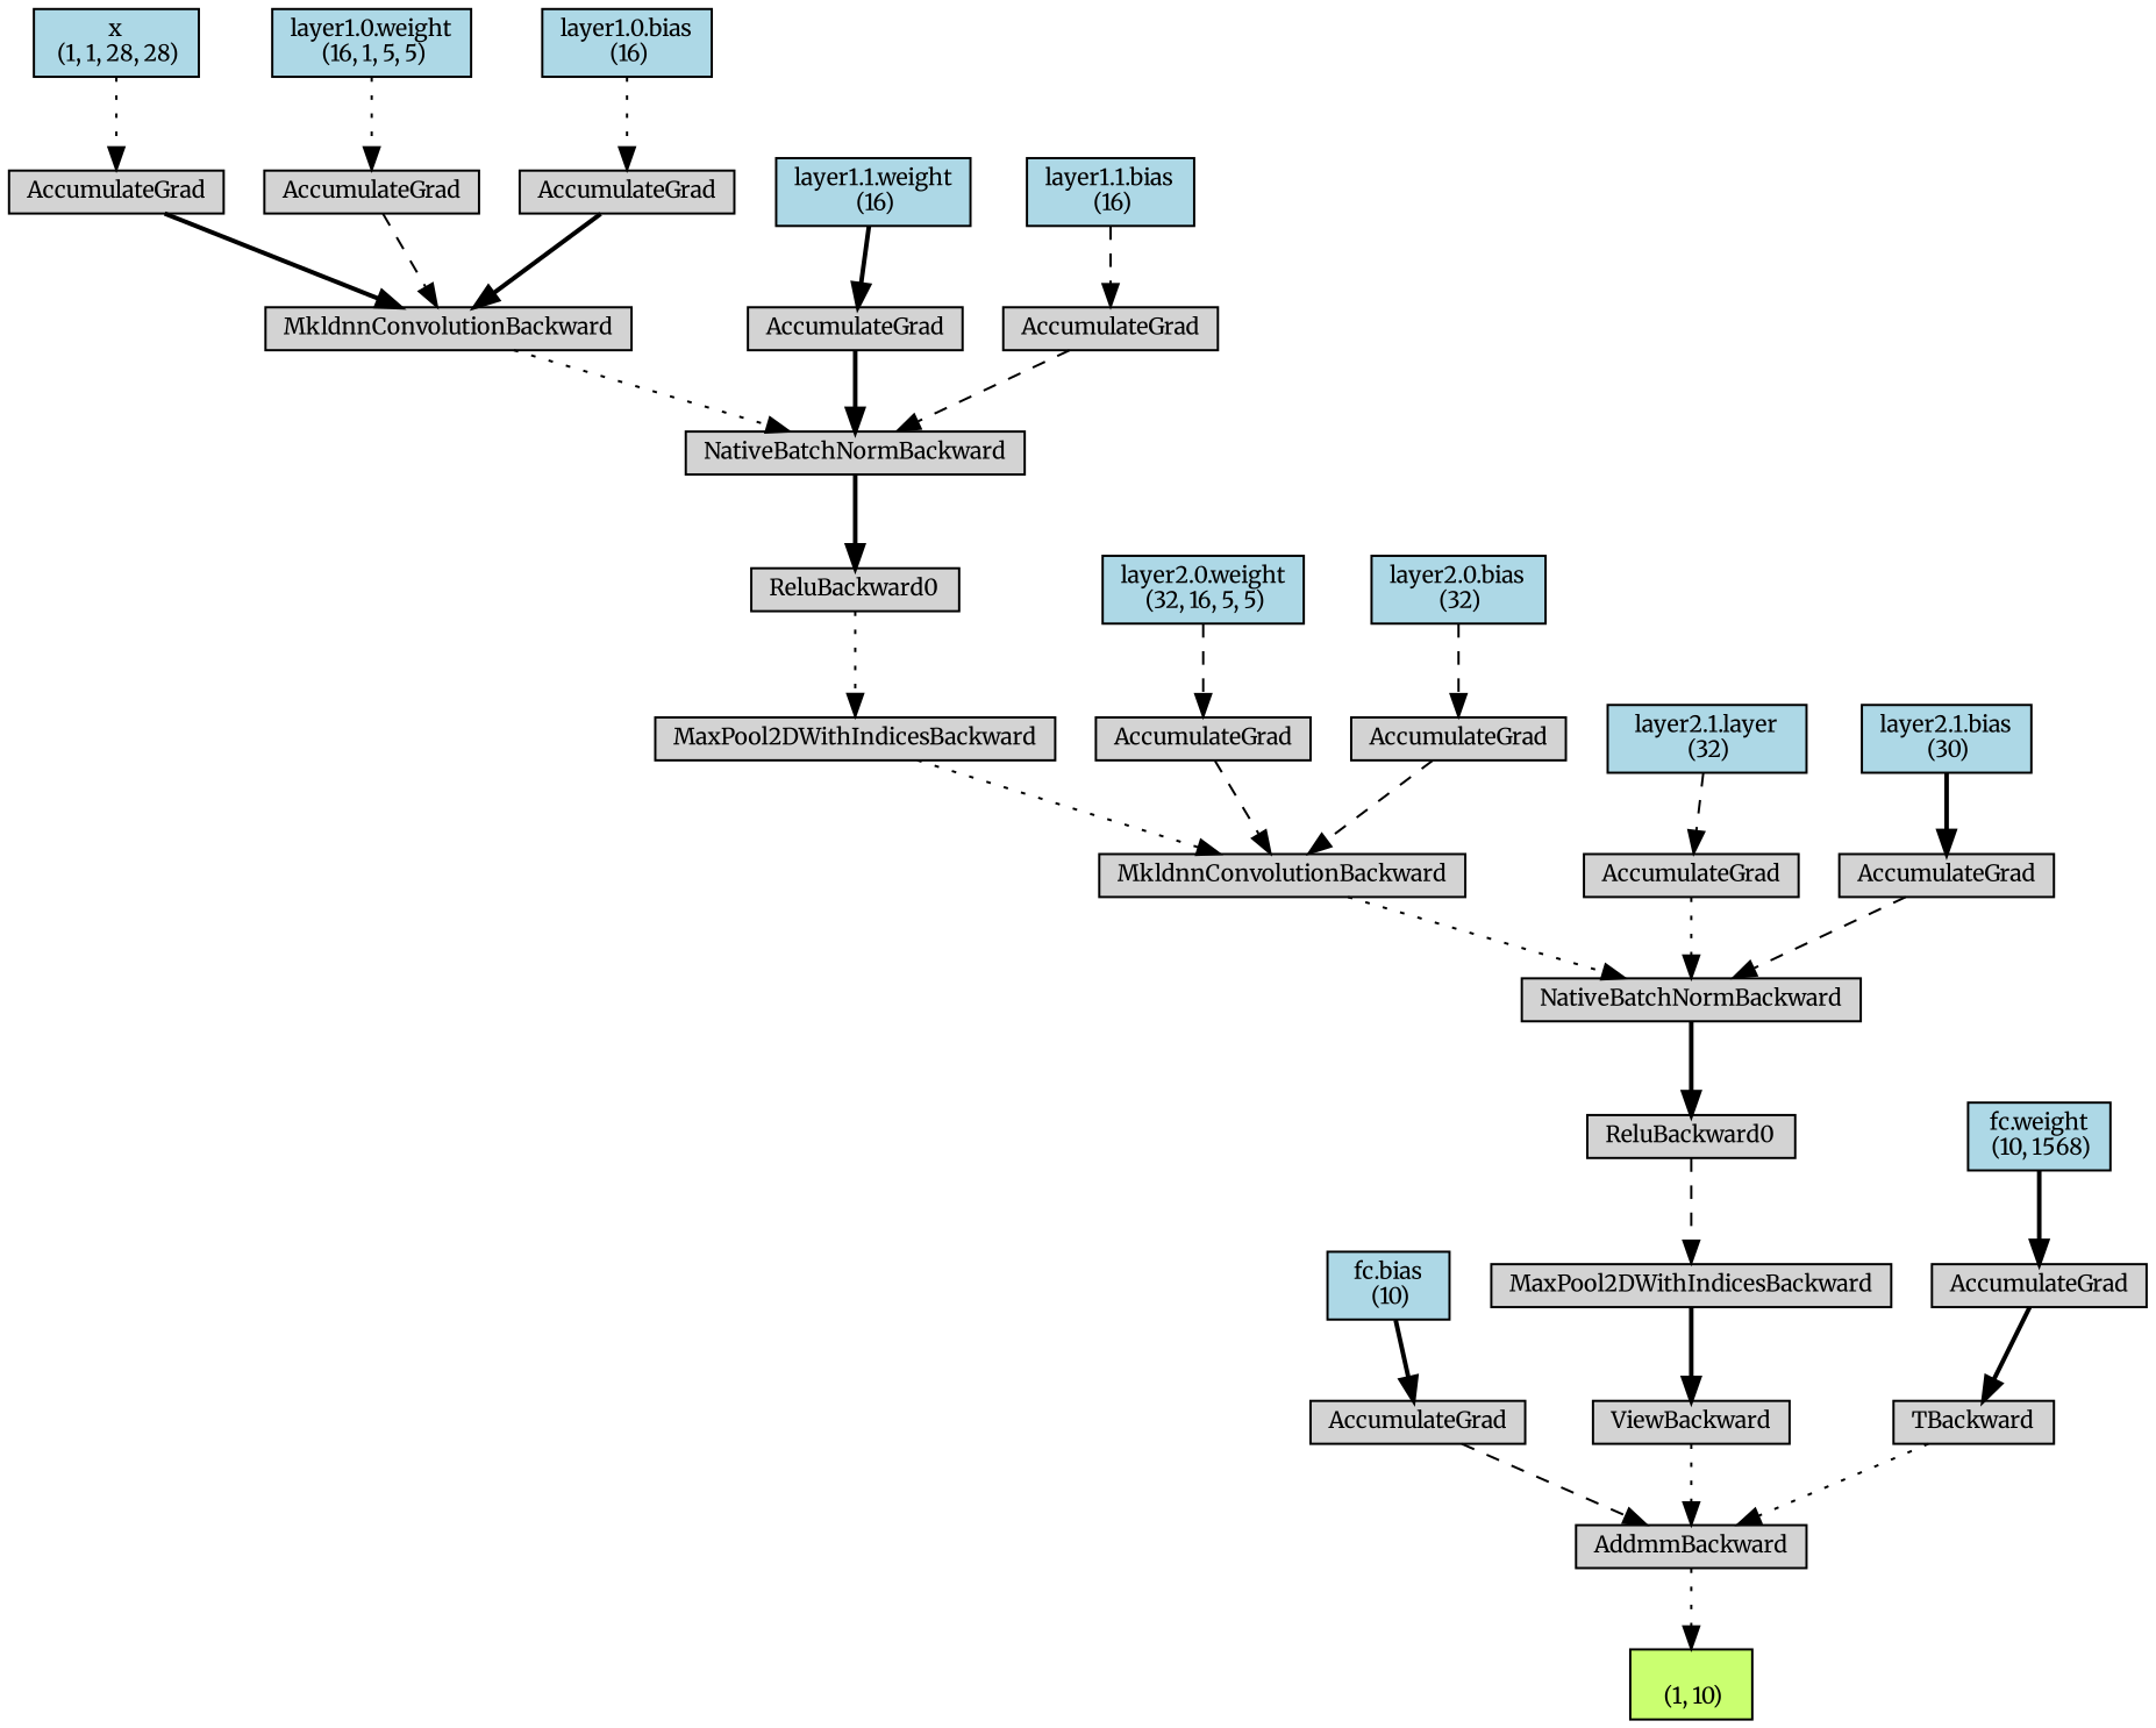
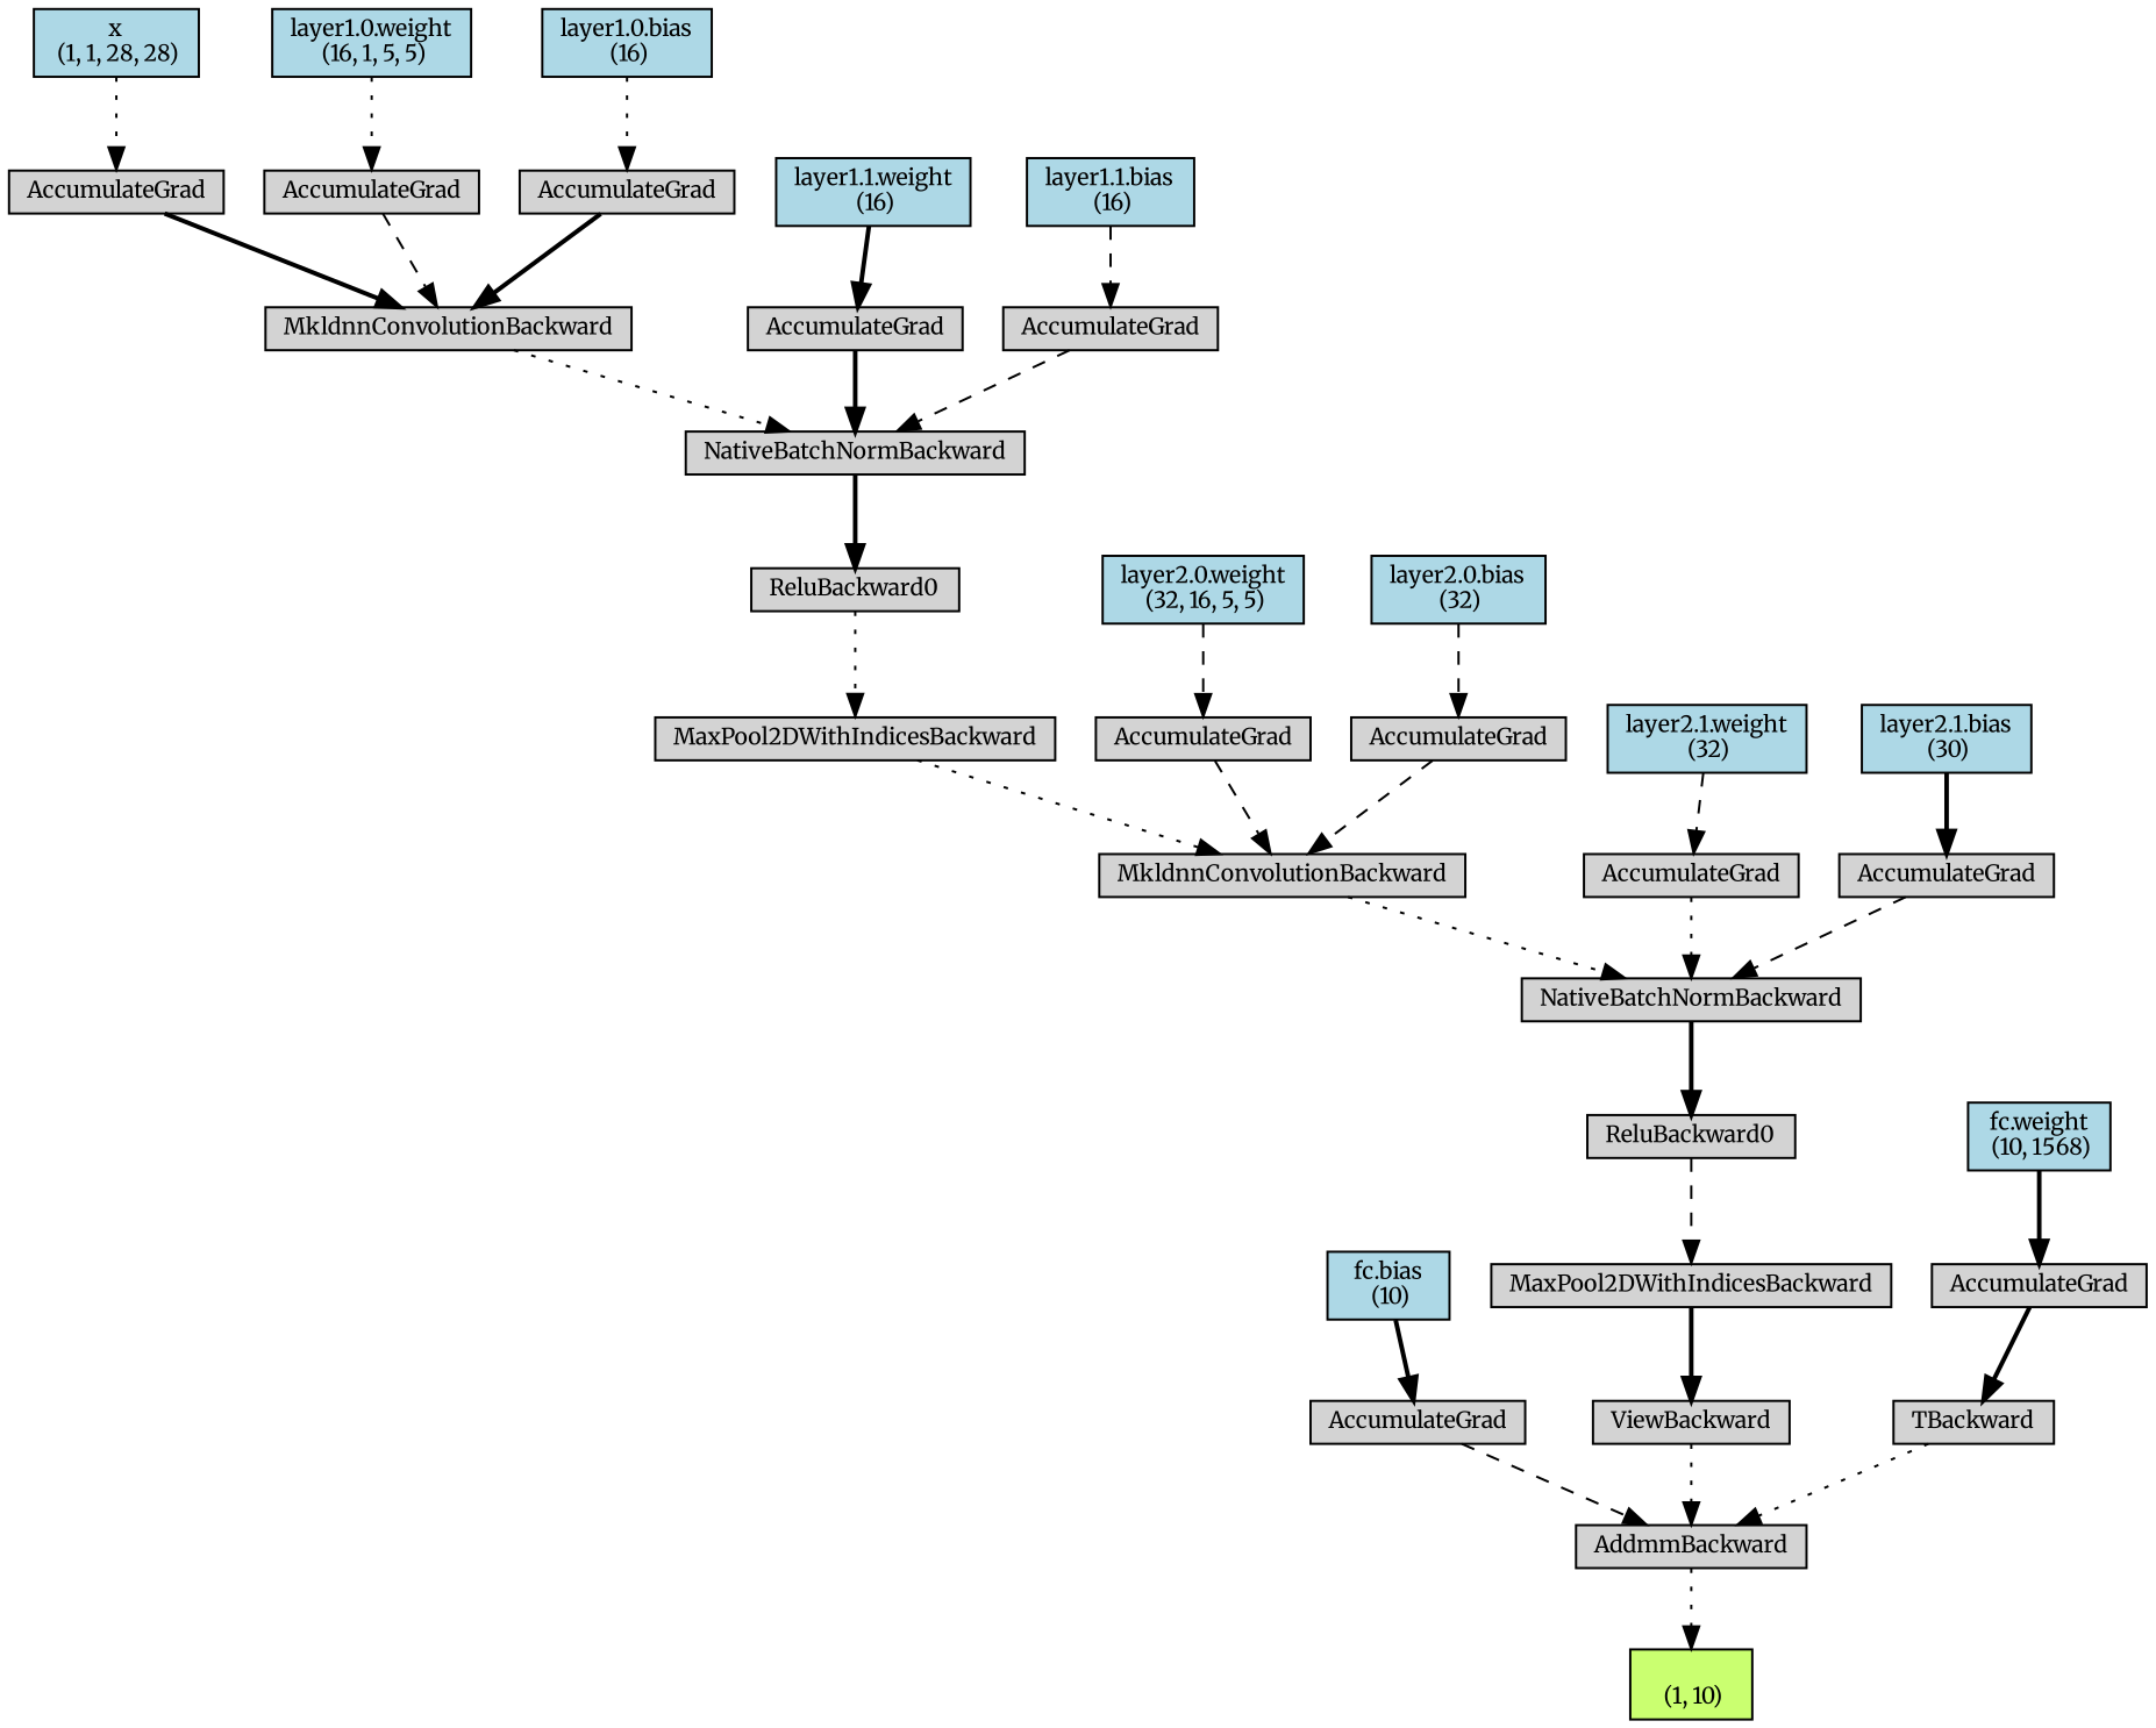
  digraph {
    fontname=Merriweather
    node [align=left fontname=Merriweather fontsize=10 ranksep=0.1 shape=box style=filled]
    edge [fontname=Merriweather style=dotted]
    n1 [fillcolor=darkolivegreen1 height=0.2 label="\n (1, 10)"]
    n2 [height=0.2 label=AddmmBackward]
    n3 [height=0.2 label=AccumulateGrad]
    n4 [fillcolor=lightblue height=0.2 label="fc.bias\n (10)"]
    n5 [height=0.2 label=ViewBackward]
    n6 [height=0.2 label=MaxPool2DWithIndicesBackward]
    n7 [height=0.2 label=ReluBackward0]
    n8 [height=0.2 label=NativeBatchNormBackward]
    n9 [height=0.2 label=MkldnnConvolutionBackward]
    n10 [height=0.2 label=MaxPool2DWithIndicesBackward]
    n11 [height=0.2 label=ReluBackward0]
    n12 [height=0.2 label=NativeBatchNormBackward]
    n13 [height=0.2 label=MkldnnConvolutionBackward]
    n14 [height=0.2 label=AccumulateGrad]
    n15 [fillcolor=lightblue height=0.2 label="x\n (1, 1, 28, 28)"]
    n16 [height=0.2 label=AccumulateGrad]
    n17 [fillcolor=lightblue height=0.2 label="layer1.0.weight\n (16, 1, 5, 5)"]
    n18 [height=0.2 label=AccumulateGrad]
    n19 [fillcolor=lightblue height=0.2 label="layer1.0.bias\n (16)"]
    n20 [height=0.2 label=AccumulateGrad]
    n21 [fillcolor=lightblue height=0.2 label="layer1.1.weight\n (16)"]
    n22 [height=0.2 label=AccumulateGrad]
    n23 [fillcolor=lightblue height=0.2 label="layer1.1.bias\n (16)"]
    n24 [height=0.2 label=AccumulateGrad]
    n25 [fillcolor=lightblue height=0.2 label="layer2.0.weight\n (32, 16, 5, 5)"]
    n26 [height=0.2 label=AccumulateGrad]
    n27 [fillcolor=lightblue height=0.2 label="layer2.0.bias\n (32)"]
    n28 [height=0.2 label=AccumulateGrad]
-   n29 [fillcolor=lightblue height=0.2 label="layer2.1.layer\n (32)"]
+   n29 [fillcolor=lightblue height=0.2 label="layer2.1.weight\n (32)"]
    n30 [height=0.2 label=AccumulateGrad]
    n31 [fillcolor=lightblue height=0.2 label="layer2.1.bias\n (30)"]
    n32 [height=0.2 label=TBackward]
    n33 [height=0.2 label=AccumulateGrad]
    n34 [fillcolor=lightblue height=0.2 label="fc.weight\n (10, 1568)"]
    n2 -> n1
    n3 -> n2 [style=dashed]
    n4 -> n3 [style=bold]
    n5 -> n2
    n6 -> n5 [style=bold]
    n7 -> n6 [style=dashed]
    n8 -> n7 [style=bold]
    n9 -> n8
    n10 -> n9
    n11 -> n10
    n12 -> n11 [style=bold]
    n13 -> n12
    n14 -> n13 [style=bold]
    n15 -> n14
    n16 -> n13 [style=dashed]
    n17 -> n16
    n18 -> n13 [style=bold]
    n19 -> n18
    n20 -> n12 [style=bold]
    n21 -> n20 [style=bold]
    n22 -> n12 [style=dashed]
    n23 -> n22 [style=dashed]
    n24 -> n9 [style=dashed]
    n25 -> n24 [style=dashed]
    n26 -> n9 [style=dashed]
    n27 -> n26 [style=dashed]
    n28 -> n8
    n29 -> n28 [style=dashed]
    n30 -> n8 [style=dashed]
    n31 -> n30 [style=bold]
    n32 -> n2
    n33 -> n32 [style=bold]
    n34 -> n33 [style=bold]
  }
